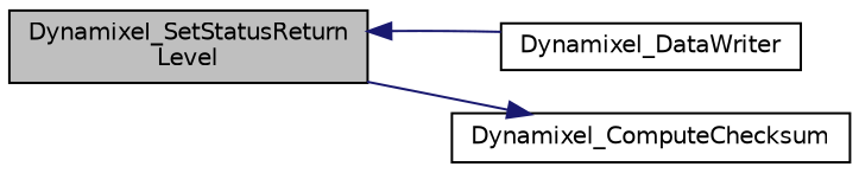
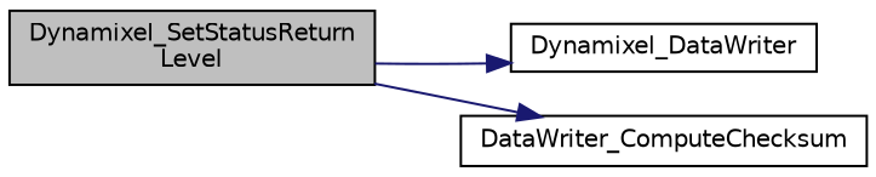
  digraph {
    rankdir=LR
    node [color=black fillcolor=white fontname=Helvetica fontsize=10 shape=record style=filled]
    edge [color=midnightblue fontname=Helvetica fontsize=10 labelfontname=Helvetica labelfontsize=10 style=solid]
    n1 [fillcolor=grey75 fontcolor=black height=0.2 label="Dynamixel_SetStatusReturn\lLevel" width=0.4]
    n2 [height=0.2 label=Dynamixel_DataWriter width=0.4]
-   n3 [height=0.2 label=Dynamixel_ComputeChecksum width=0.4]
-   n2 -> n1
+   n3 [height=0.2 label=DataWriter_ComputeChecksum width=0.4]
+   n1 -> n2
    n1 -> n3
  }
